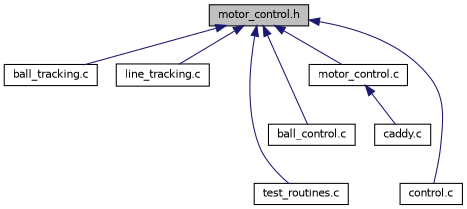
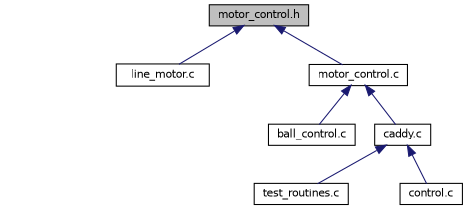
  digraph {
    node [color=black fillcolor=white fontname=Helvetica fontsize=10 shape=record style=filled]
    edge [color=midnightblue dir=back fontname=Helvetica fontsize=10 labelfontname=Helvetica labelfontsize=10 style=solid]
    n1 [fillcolor=grey75 fontcolor=black height=0.2 label="motor_control.h" width=0.4]
-   n2 [height=0.2 label="ball_tracking.c" width=0.4]
-   n3 [height=0.2 label="line_tracking.c" width=0.4]
+   n3 [height=0.2 label="line_motor.c" width=0.4]
    n4 [height=0.2 label="motor_control.c" width=0.4]
    n5 [height=0.2 label="ball_control.c" width=0.4]
    n6 [height=0.2 label="test_routines.c" width=0.4]
    n7 [height=0.2 label="control.c" width=0.4]
    n8 [height=0.2 label="caddy.c" width=0.4]
-   n1 -> n2
    n1 -> n3
    n1 -> n4
-   n1 -> n5
-   n1 -> n6
-   n1 -> n7
+   n4 -> n5
+   n8 -> n6
+   n8 -> n7
    n4 -> n8
  }
